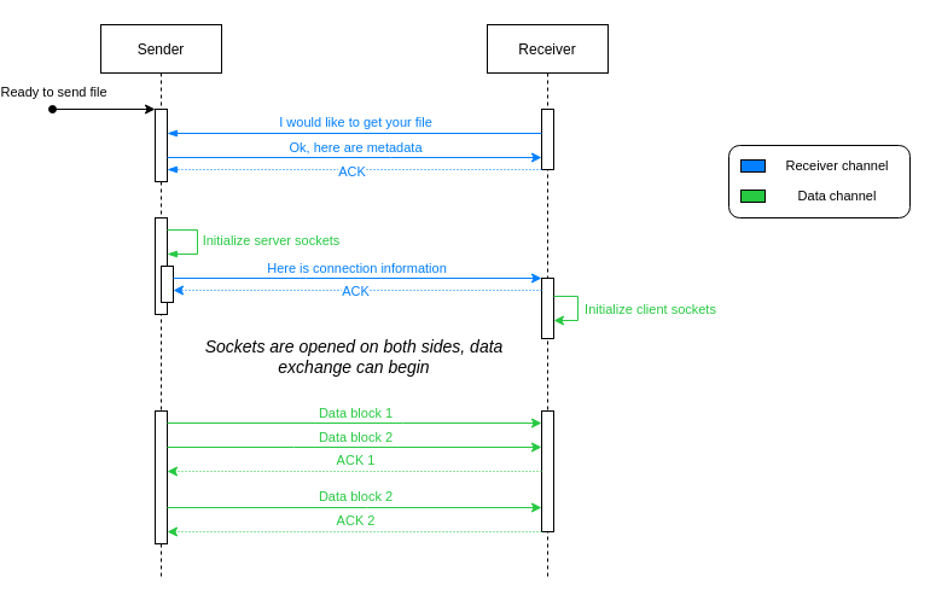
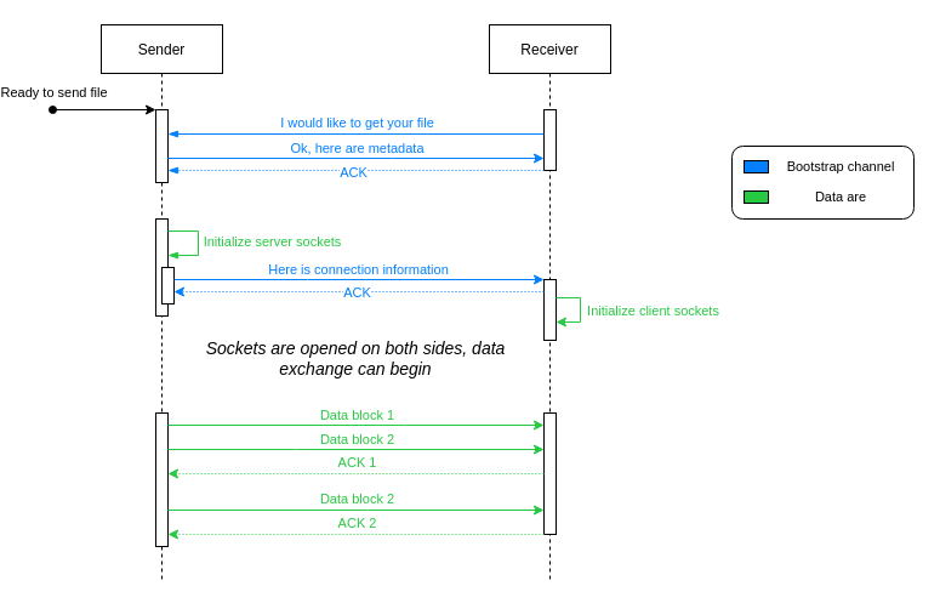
  <mxCell id="0" />
  <mxCell id="1" parent="0" />
  <mxCell id="2" value="Sender" style="shape=umlLifeline;perimeter=lifelinePerimeter;container=1;collapsible=0;recursiveResize=0;rounded=0;shadow=0;strokeWidth=1;" parent="1" vertex="1"><mxGeometry x="60" y="20" width="100" height="460" as="geometry" /></mxCell>
  <mxCell id="3" value="" style="points=[];perimeter=orthogonalPerimeter;rounded=0;shadow=0;strokeWidth=1;" parent="2" vertex="1"><mxGeometry x="45" y="70" width="10" height="60" as="geometry" /></mxCell>
  <mxCell id="4" value="" style="points=[];perimeter=orthogonalPerimeter;rounded=0;shadow=0;strokeWidth=1;" parent="2" vertex="1"><mxGeometry x="45" y="160" width="10" height="80" as="geometry" /></mxCell>
  <mxCell id="5" style="edgeStyle=orthogonalEdgeStyle;rounded=0;orthogonalLoop=1;jettySize=auto;html=1;startArrow=none;startFill=0;endArrow=blockThin;endFill=1;strokeColor=#26C941;" parent="2" source="4" target="4" edge="1"><mxGeometry relative="1" as="geometry"><Array as="points"><mxPoint x="80" y="170" /><mxPoint x="80" y="190" /></Array></mxGeometry></mxCell>
  <mxCell id="6" value="Initialize server sockets" style="edgeLabel;html=1;align=center;verticalAlign=middle;resizable=0;points=[];fontColor=#26C941;" parent="5" vertex="1" connectable="0"><mxGeometry x="-0.211" relative="1" as="geometry"><mxPoint x="60" y="5" as="offset" /></mxGeometry></mxCell>
  <mxCell id="7" value="" style="points=[];perimeter=orthogonalPerimeter;rounded=0;shadow=0;strokeWidth=1;" parent="2" vertex="1"><mxGeometry x="50" y="200" width="10" height="30" as="geometry" /></mxCell>
  <mxCell id="8" value="" style="points=[];perimeter=orthogonalPerimeter;rounded=0;shadow=0;strokeWidth=1;" parent="2" vertex="1"><mxGeometry x="45" y="320" width="10" height="110" as="geometry" /></mxCell>
  <mxCell id="9" value="Receiver" style="shape=umlLifeline;perimeter=lifelinePerimeter;container=1;collapsible=0;recursiveResize=0;rounded=0;shadow=0;strokeWidth=1;" parent="1" vertex="1"><mxGeometry x="380" y="20" width="100" height="460" as="geometry" /></mxCell>
  <mxCell id="10" value="" style="points=[];perimeter=orthogonalPerimeter;rounded=0;shadow=0;strokeWidth=1;" parent="9" vertex="1"><mxGeometry x="45" y="70" width="10" height="50" as="geometry" /></mxCell>
  <mxCell id="11" value="" style="points=[];perimeter=orthogonalPerimeter;rounded=0;shadow=0;strokeWidth=1;" parent="9" vertex="1"><mxGeometry x="45" y="210" width="10" height="50" as="geometry" /></mxCell>
  <mxCell id="12" style="edgeStyle=orthogonalEdgeStyle;rounded=0;orthogonalLoop=1;jettySize=auto;html=1;strokeColor=#26C941;" parent="9" source="11" target="11" edge="1"><mxGeometry relative="1" as="geometry" /></mxCell>
  <mxCell id="13" value="Initialize client sockets" style="edgeLabel;html=1;align=center;verticalAlign=middle;resizable=0;points=[];fontColor=#26C941;" parent="12" vertex="1" connectable="0"><mxGeometry x="0.173" relative="1" as="geometry"><mxPoint x="59" y="-5" as="offset" /></mxGeometry></mxCell>
  <mxCell id="14" value="" style="points=[];perimeter=orthogonalPerimeter;rounded=0;shadow=0;strokeWidth=1;" parent="9" vertex="1"><mxGeometry x="45" y="320" width="10" height="100" as="geometry" /></mxCell>
  <mxCell id="15" style="edgeStyle=orthogonalEdgeStyle;rounded=0;orthogonalLoop=1;jettySize=auto;html=1;startArrow=classic;startFill=1;endArrow=oval;endFill=1;" parent="1" edge="1"><mxGeometry relative="1" as="geometry"><mxPoint x="20" y="90" as="targetPoint" /><mxPoint x="105" y="90" as="sourcePoint" /></mxGeometry></mxCell>
  <mxCell id="16" value="Ready to send file" style="edgeLabel;html=1;align=center;verticalAlign=middle;resizable=0;points=[];" parent="15" vertex="1" connectable="0"><mxGeometry x="0.222" y="1" relative="1" as="geometry"><mxPoint x="-33" y="-16" as="offset" /></mxGeometry></mxCell>
  <mxCell id="17" style="edgeStyle=orthogonalEdgeStyle;rounded=0;orthogonalLoop=1;jettySize=auto;html=1;startArrow=none;startFill=0;endArrow=blockThin;endFill=1;strokeColor=#007FFF;" parent="1" source="10" target="3" edge="1"><mxGeometry relative="1" as="geometry"><Array as="points"><mxPoint x="120" y="110" /><mxPoint x="120" y="110" /></Array></mxGeometry></mxCell>
  <mxCell id="18" value="I would like to get your file" style="edgeLabel;html=1;align=center;verticalAlign=middle;resizable=0;points=[];fontColor=#007FFF;" parent="17" vertex="1" connectable="0"><mxGeometry x="-0.39" y="-2" relative="1" as="geometry"><mxPoint x="-60" y="-8" as="offset" /></mxGeometry></mxCell>
  <mxCell id="19" style="edgeStyle=orthogonalEdgeStyle;rounded=0;orthogonalLoop=1;jettySize=auto;html=1;dashed=1;dashPattern=1 2;startArrow=none;startFill=0;endArrow=blockThin;endFill=1;strokeColor=#007FFF;" parent="1" source="10" target="3" edge="1"><mxGeometry relative="1" as="geometry"><Array as="points"><mxPoint x="310" y="140" /><mxPoint x="310" y="140" /></Array></mxGeometry></mxCell>
  <mxCell id="20" value="ACK" style="edgeLabel;html=1;align=center;verticalAlign=middle;resizable=0;points=[];fontColor=#007FFF;" parent="19" vertex="1" connectable="0"><mxGeometry x="0.291" y="2" relative="1" as="geometry"><mxPoint x="42" y="-1" as="offset" /></mxGeometry></mxCell>
  <mxCell id="21" style="edgeStyle=orthogonalEdgeStyle;rounded=0;orthogonalLoop=1;jettySize=auto;html=1;strokeColor=#007FFF;" parent="1" source="7" target="11" edge="1"><mxGeometry relative="1" as="geometry"><Array as="points"><mxPoint x="230" y="230" /><mxPoint x="230" y="230" /></Array></mxGeometry></mxCell>
  <mxCell id="22" value="Here is connection information" style="edgeLabel;html=1;align=center;verticalAlign=middle;resizable=0;points=[];fontColor=#007FFF;" parent="21" vertex="1" connectable="0"><mxGeometry x="-0.367" relative="1" as="geometry"><mxPoint x="54" y="-9" as="offset" /></mxGeometry></mxCell>
  <mxCell id="23" style="edgeStyle=orthogonalEdgeStyle;rounded=0;orthogonalLoop=1;jettySize=auto;html=1;dashed=1;dashPattern=1 2;strokeColor=#007FFF;" parent="1" source="11" target="7" edge="1"><mxGeometry relative="1" as="geometry"><Array as="points"><mxPoint x="230" y="240" /><mxPoint x="230" y="240" /></Array></mxGeometry></mxCell>
  <mxCell id="24" value="ACK" style="edgeLabel;html=1;align=center;verticalAlign=middle;resizable=0;points=[];fontColor=#007FFF;" parent="23" vertex="1" connectable="0"><mxGeometry x="0.154" relative="1" as="geometry"><mxPoint x="21" as="offset" /></mxGeometry></mxCell>
  <mxCell id="25" value="&lt;font style=&quot;font-size: 14px;&quot;&gt;&lt;i&gt;Sockets are opened on both sides, data exchange can begin&lt;/i&gt;&lt;/font&gt;" style="text;html=1;strokeColor=none;fillColor=none;align=center;verticalAlign=middle;whiteSpace=wrap;rounded=0;" parent="1" vertex="1"><mxGeometry x="140" y="280" width="260" height="30" as="geometry" /></mxCell>
  <mxCell id="26" style="edgeStyle=orthogonalEdgeStyle;rounded=0;orthogonalLoop=1;jettySize=auto;html=1;fontSize=14;strokeColor=#26C941;" parent="1" source="8" target="14" edge="1"><mxGeometry relative="1" as="geometry"><Array as="points"><mxPoint x="310" y="350" /><mxPoint x="310" y="350" /></Array></mxGeometry></mxCell>
  <mxCell id="27" value="&lt;font style=&quot;font-size: 11px;&quot;&gt;Data block 1&lt;/font&gt;" style="edgeLabel;html=1;align=center;verticalAlign=middle;resizable=0;points=[];fontSize=14;fontColor=#26C941;" parent="26" vertex="1" connectable="0"><mxGeometry x="-0.191" relative="1" as="geometry"><mxPoint x="30" y="-10" as="offset" /></mxGeometry></mxCell>
  <mxCell id="28" style="edgeStyle=orthogonalEdgeStyle;rounded=0;orthogonalLoop=1;jettySize=auto;html=1;fontSize=14;strokeColor=#26C941;" parent="1" source="8" target="14" edge="1"><mxGeometry relative="1" as="geometry"><Array as="points"><mxPoint x="220" y="370" /><mxPoint x="220" y="370" /></Array></mxGeometry></mxCell>
  <mxCell id="29" value="&lt;font style=&quot;font-size: 11px;&quot;&gt;Data block 2&lt;/font&gt;" style="edgeLabel;html=1;align=center;verticalAlign=middle;resizable=0;points=[];fontSize=14;fontColor=#26C941;" parent="28" vertex="1" connectable="0"><mxGeometry x="0.168" y="-1" relative="1" as="geometry"><mxPoint x="-26" y="-11" as="offset" /></mxGeometry></mxCell>
  <mxCell id="30" style="edgeStyle=orthogonalEdgeStyle;rounded=0;orthogonalLoop=1;jettySize=auto;html=1;fontSize=11;dashed=1;dashPattern=1 2;strokeColor=#26C941;" parent="1" source="14" target="8" edge="1"><mxGeometry relative="1" as="geometry"><Array as="points"><mxPoint x="230" y="390" /><mxPoint x="230" y="390" /></Array></mxGeometry></mxCell>
  <mxCell id="31" value="ACK 1" style="edgeLabel;html=1;align=center;verticalAlign=middle;resizable=0;points=[];fontSize=11;fontColor=#26C941;" parent="30" vertex="1" connectable="0"><mxGeometry x="0.059" y="-2" relative="1" as="geometry"><mxPoint x="9" y="-8" as="offset" /></mxGeometry></mxCell>
  <mxCell id="32" style="edgeStyle=orthogonalEdgeStyle;rounded=0;orthogonalLoop=1;jettySize=auto;html=1;fontSize=11;strokeColor=#26C941;" parent="1" source="8" target="14" edge="1"><mxGeometry relative="1" as="geometry"><Array as="points"><mxPoint x="280" y="420" /><mxPoint x="280" y="420" /></Array></mxGeometry></mxCell>
  <mxCell id="33" value="Data block 2" style="edgeLabel;html=1;align=center;verticalAlign=middle;resizable=0;points=[];fontSize=11;fontColor=#26C941;" parent="32" vertex="1" connectable="0"><mxGeometry x="-0.129" y="-2" relative="1" as="geometry"><mxPoint x="20" y="-12" as="offset" /></mxGeometry></mxCell>
  <mxCell id="34" style="edgeStyle=orthogonalEdgeStyle;rounded=0;orthogonalLoop=1;jettySize=auto;html=1;dashed=1;dashPattern=1 2;fontSize=11;strokeColor=#26C941;" parent="1" source="14" target="8" edge="1"><mxGeometry relative="1" as="geometry"><Array as="points"><mxPoint x="270" y="440" /><mxPoint x="270" y="440" /></Array></mxGeometry></mxCell>
  <mxCell id="35" value="ACK 2" style="edgeLabel;html=1;align=center;verticalAlign=middle;resizable=0;points=[];fontSize=11;fontColor=#26C941;" parent="34" vertex="1" connectable="0"><mxGeometry x="-0.092" y="-1" relative="1" as="geometry"><mxPoint x="-14" y="-9" as="offset" /></mxGeometry></mxCell>
  <mxCell id="36" value="" style="rounded=1;whiteSpace=wrap;html=1;fontSize=11;" parent="1" vertex="1"><mxGeometry x="580" y="120" width="150" height="60" as="geometry" /></mxCell>
- <mxCell id="37" value="&lt;font color=&quot;#000000&quot;&gt;Receiver channel&lt;/font&gt;" style="text;html=1;strokeColor=none;fillColor=none;align=center;verticalAlign=middle;whiteSpace=wrap;rounded=0;fontSize=11;fontColor=#007FFF;" parent="1" vertex="1"><mxGeometry x="620" y="122" width="100" height="30" as="geometry" /></mxCell>
- <mxCell id="38" value="&lt;font color=&quot;#000000&quot;&gt;Data channel&lt;/font&gt;" style="text;html=1;strokeColor=none;fillColor=none;align=center;verticalAlign=middle;whiteSpace=wrap;rounded=0;fontSize=11;fontColor=#007FFF;" parent="1" vertex="1"><mxGeometry x="620" y="147" width="100" height="30" as="geometry" /></mxCell>
+ <mxCell id="37" value="&lt;font color=&quot;#000000&quot;&gt;Bootstrap channel&lt;/font&gt;" style="text;html=1;strokeColor=none;fillColor=none;align=center;verticalAlign=middle;whiteSpace=wrap;rounded=0;fontSize=11;fontColor=#007FFF;" parent="1" vertex="1"><mxGeometry x="620" y="122" width="100" height="30" as="geometry" /></mxCell>
+ <mxCell id="38" value="&lt;font color=&quot;#000000&quot;&gt;Data are&lt;/font&gt;" style="text;html=1;strokeColor=none;fillColor=none;align=center;verticalAlign=middle;whiteSpace=wrap;rounded=0;fontSize=11;fontColor=#007FFF;" parent="1" vertex="1"><mxGeometry x="620" y="147" width="100" height="30" as="geometry" /></mxCell>
  <mxCell id="39" value="" style="rounded=0;whiteSpace=wrap;html=1;fontSize=11;fontColor=#000000;fillColor=#007FFF;" parent="1" vertex="1"><mxGeometry x="590" y="132" width="20" height="10" as="geometry" /></mxCell>
  <mxCell id="40" value="" style="rounded=0;whiteSpace=wrap;html=1;fontSize=11;fontColor=#000000;fillColor=#26C941;" parent="1" vertex="1"><mxGeometry x="590" y="157" width="20" height="10" as="geometry" /></mxCell>
  <mxCell id="41" style="edgeStyle=orthogonalEdgeStyle;rounded=0;orthogonalLoop=1;jettySize=auto;html=1;fontSize=11;fontColor=#007FFF;strokeColor=#007FFF;" parent="1" source="3" target="10" edge="1"><mxGeometry relative="1" as="geometry"><Array as="points"><mxPoint x="300" y="130" /><mxPoint x="300" y="130" /></Array></mxGeometry></mxCell>
  <mxCell id="42" value="Ok, here are metadata" style="edgeLabel;html=1;align=center;verticalAlign=middle;resizable=0;points=[];fontSize=11;fontColor=#007FFF;" parent="41" vertex="1" connectable="0"><mxGeometry x="0.161" y="-1" relative="1" as="geometry"><mxPoint x="-25" y="-10" as="offset" /></mxGeometry></mxCell>
